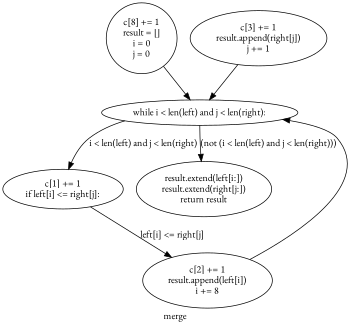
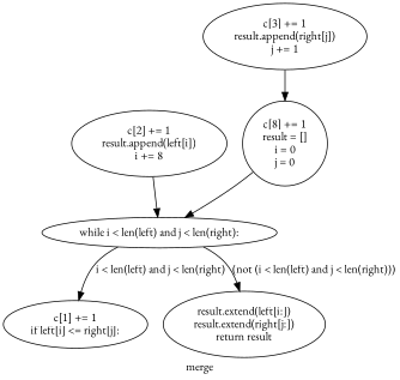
  digraph {
    fontname="EB Garamond"
    label=merge
    node [fontname="EB Garamond"]
    edge [fontname="EB Garamond"]
    n1 [height=1.3946 label="c[8] += 1\nresult = []\ni = 0\nj = 0\n" width=1.3897]
    n2 [height=0.5 label="while i < len(left) and j < len(right):\n" width=3.8441]
    n3 [height=0.77585 label="c[1] += 1\nif left[i] <= right[j]:\n" width=2.3619]
    n4 [height=1.0852 label="result.extend(left[i:])\nresult.extend(right[j:])\nreturn result\n" width=2.6566]
    n5 [height=1.0852 label="c[2] += 1\nresult.append(left[i])\ni += 8\n" width=2.5387]
    n6 [height=1.0852 label="c[3] += 1\nresult.append(right[j])\nj += 1\n" width=2.686]
    n1 -> n2
    n2 -> n3 [label="i < len(left) and j < len(right)"]
    n2 -> n4 [label="(not (i < len(left) and j < len(right)))"]
-   n3 -> n5 [label="left[i] <= right[j]"]
    n5 -> n2
-   n6 -> n2
+   n6 -> n1
  }
